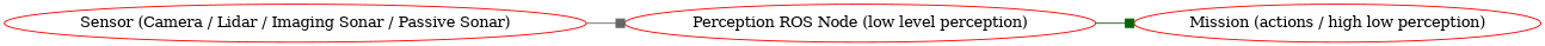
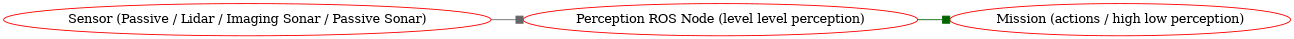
  digraph {
    rankdir=LR
    node [color=red]
    edge [arrowhead=box]
-   "Sensor (Camera / Lidar / Imaging Sonar / Passive Sonar)"
-   "Perception ROS Node (low level perception)"
+   "Sensor (Camera / Lidar / Imaging Sonar / Passive Sonar)" [label="Sensor (Passive / Lidar / Imaging Sonar / Passive Sonar)"]
+   "Perception ROS Node (low level perception)" [label="Perception ROS Node (level level perception)"]
    n3 [label="Mission (actions / high low perception)"]
    "Sensor (Camera / Lidar / Imaging Sonar / Passive Sonar)" -> "Perception ROS Node (low level perception)" [color=gray40]
    "Perception ROS Node (low level perception)" -> n3 [color=darkgreen]
  }
